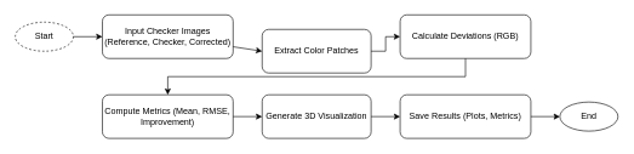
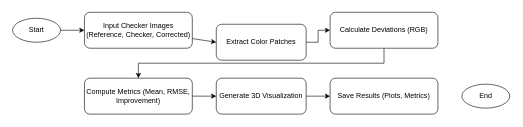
  <mxCell id="0" />
  <mxCell id="1" parent="0" />
- <mxCell id="2" value="Start" style="ellipse;whiteSpace=wrap;html=1;fillColor=none;dashed=1;" parent="1" vertex="1"><mxGeometry x="20" y="30" width="80" height="40" as="geometry" /></mxCell>
+ <mxCell id="2" value="Start" style="ellipse;whiteSpace=wrap;html=1;fillColor=none;" parent="1" vertex="1"><mxGeometry x="20" y="30" width="80" height="40" as="geometry" /></mxCell>
  <mxCell id="3" style="edgeStyle=none;html=1;entryX=0;entryY=0.5;entryDx=0;entryDy=0;" edge="1" parent="1" source="4" target="5"><mxGeometry relative="1" as="geometry" /></mxCell>
  <mxCell id="4" value="Input Checker Images (Reference, Checker, Corrected)" style="rounded=1;whiteSpace=wrap;html=1;fillColor=none;gradientColor=default;" parent="1" vertex="1"><mxGeometry x="140" y="20" width="180" height="60" as="geometry" /></mxCell>
  <mxCell id="5" value="Extract Color Patches" style="rounded=1;whiteSpace=wrap;html=1;fillColor=none;" parent="1" vertex="1"><mxGeometry x="360" y="40" width="150" height="60" as="geometry" /></mxCell>
  <mxCell id="6" value="Calculate Deviations (RGB)" style="rounded=1;whiteSpace=wrap;html=1;fillColor=none;" parent="1" vertex="1"><mxGeometry x="550" y="20" width="180" height="60" as="geometry" /></mxCell>
  <mxCell id="7" value="Compute Metrics (Mean, RMSE, Improvement)" style="rounded=1;whiteSpace=wrap;html=1;fillColor=none;" parent="1" vertex="1"><mxGeometry x="140" y="130" width="180" height="60" as="geometry" /></mxCell>
  <mxCell id="8" value="Generate 3D Visualization" style="rounded=1;whiteSpace=wrap;html=1;fillColor=none;" parent="1" vertex="1"><mxGeometry x="360" y="130" width="150" height="60" as="geometry" /></mxCell>
  <mxCell id="9" value="Save Results (Plots, Metrics)" style="rounded=1;whiteSpace=wrap;html=1;fillColor=none;" parent="1" vertex="1"><mxGeometry x="550" y="130" width="180" height="60" as="geometry" /></mxCell>
  <mxCell id="10" value="End" style="ellipse;whiteSpace=wrap;html=1;fillColor=none;" parent="1" vertex="1"><mxGeometry x="770" y="140" width="80" height="40" as="geometry" /></mxCell>
  <mxCell id="11" style="edgeStyle=orthogonalEdgeStyle;rounded=0;html=1;exitX=1;exitY=0.5;exitDx=0;exitDy=0;entryX=0;entryY=0.5;entryDx=0;entryDy=0;" parent="1" source="2" target="4" edge="1"><mxGeometry relative="1" as="geometry" /></mxCell>
  <mxCell id="12" style="edgeStyle=orthogonalEdgeStyle;rounded=0;html=1;" parent="1" source="5" target="6" edge="1"><mxGeometry relative="1" as="geometry" /></mxCell>
  <mxCell id="13" style="edgeStyle=orthogonalEdgeStyle;rounded=0;html=1;exitX=0.5;exitY=1;exitDx=0;exitDy=0;" parent="1" source="6" target="7" edge="1"><mxGeometry relative="1" as="geometry" /></mxCell>
  <mxCell id="14" style="edgeStyle=orthogonalEdgeStyle;rounded=0;html=1;" parent="1" source="7" target="8" edge="1"><mxGeometry relative="1" as="geometry" /></mxCell>
  <mxCell id="15" style="edgeStyle=orthogonalEdgeStyle;rounded=0;html=1;" parent="1" source="8" target="9" edge="1"><mxGeometry relative="1" as="geometry" /></mxCell>
- <mxCell id="16" style="edgeStyle=orthogonalEdgeStyle;rounded=0;html=1;" parent="1" source="9" target="10" edge="1"><mxGeometry relative="1" as="geometry" /></mxCell>
